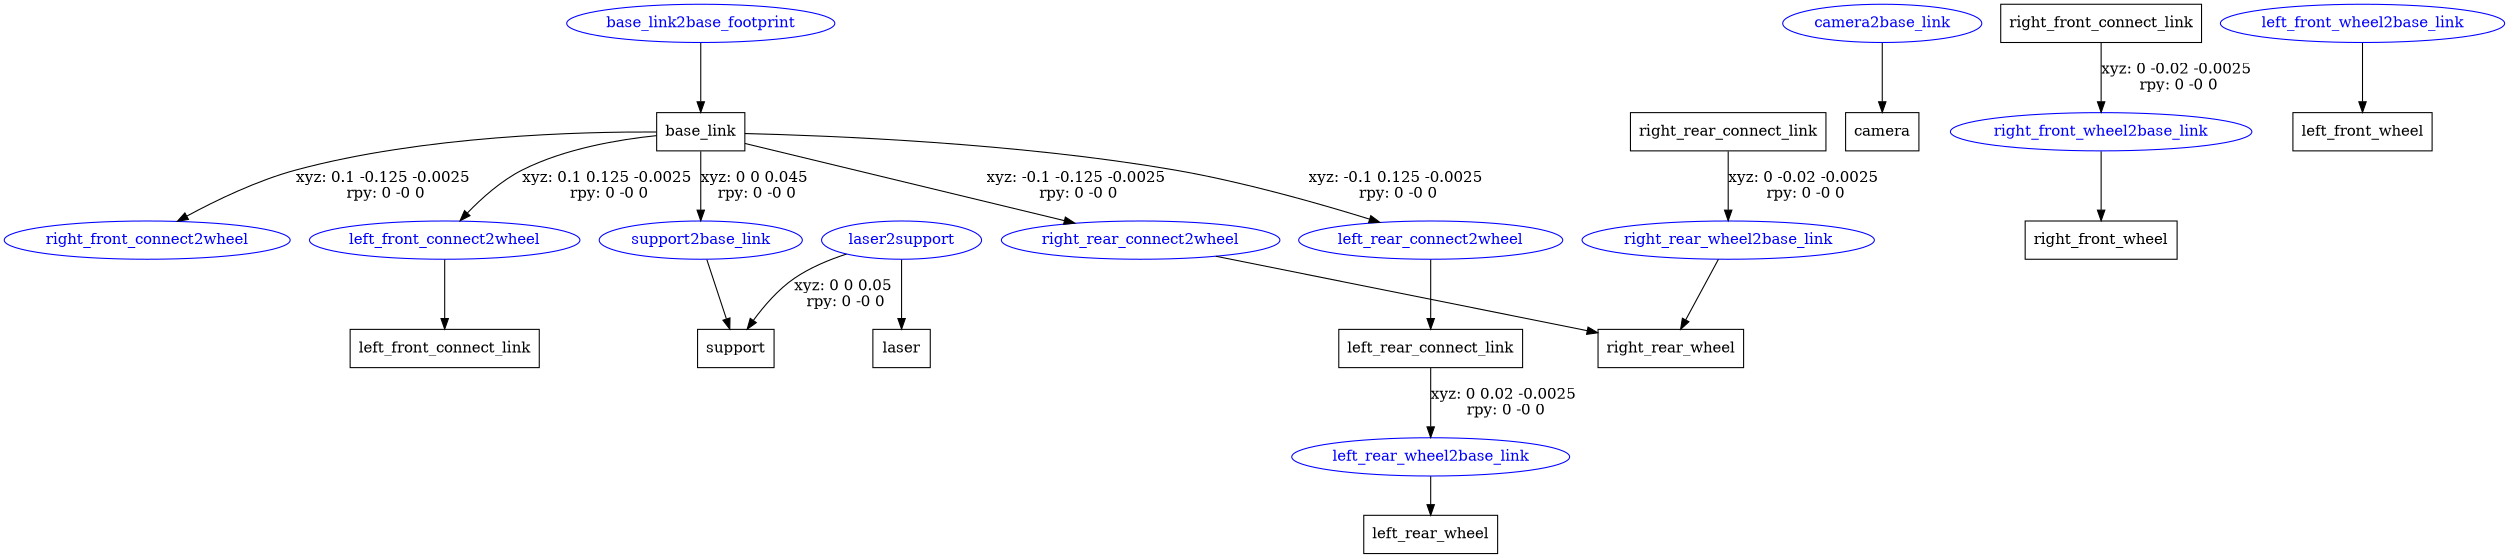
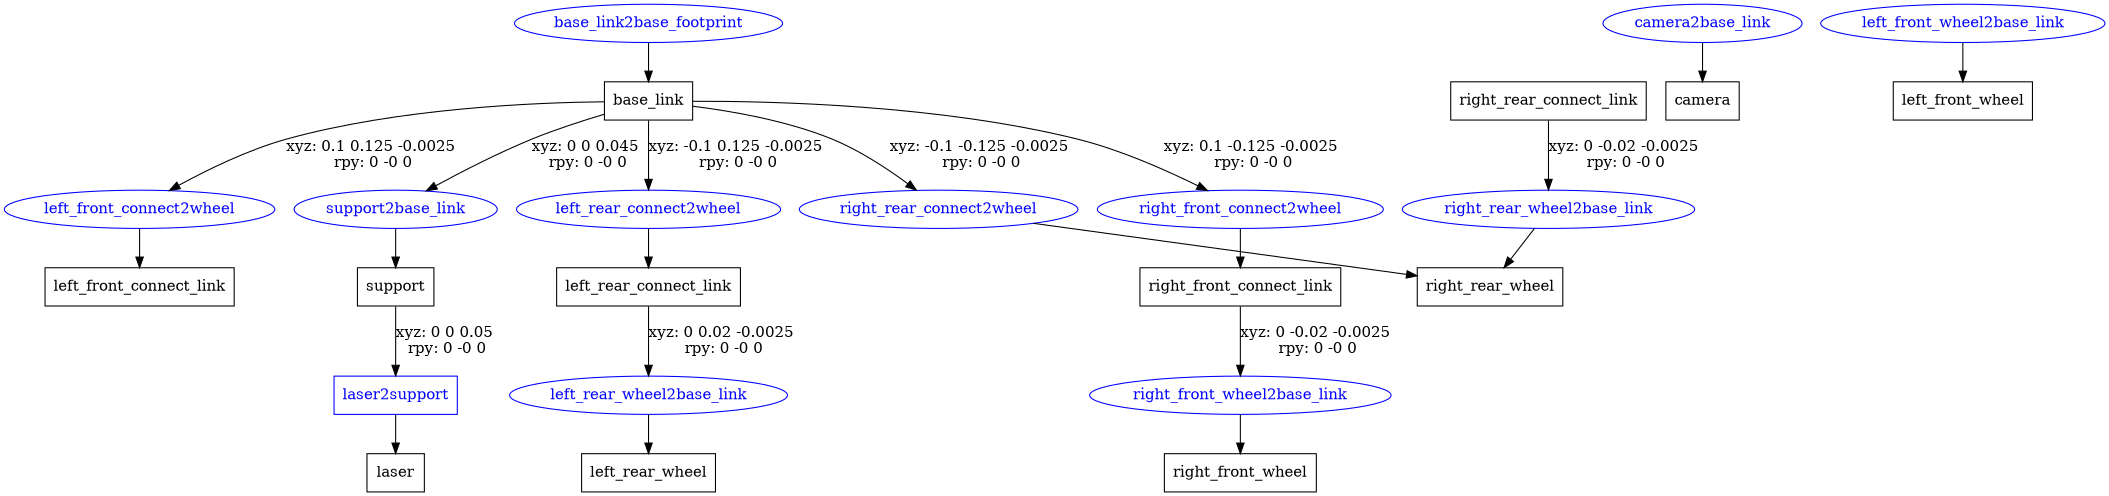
  digraph {
    node [shape=ellipse]
    base_link2base_footprint [color=blue fontcolor=blue]
    n2 [label=base_link shape=box]
    left_front_connect2wheel [color=blue fontcolor=blue]
    left_rear_connect2wheel [color=blue fontcolor=blue]
    right_front_connect2wheel [color=blue fontcolor=blue]
    right_rear_connect2wheel [color=blue fontcolor=blue]
    support2base_link [color=blue fontcolor=blue]
    camera2base_link [color=blue fontcolor=blue]
    n9 [label=camera shape=box]
    n10 [label=left_front_connect_link shape=box]
    n11 [label=left_rear_connect_link shape=box]
    n12 [label=right_front_connect_link shape=box]
    n13 [label=right_rear_wheel shape=box]
    n14 [label=support shape=box]
    left_front_wheel2base_link [color=blue fontcolor=blue]
    n16 [label=left_front_wheel shape=box]
    left_rear_wheel2base_link [color=blue fontcolor=blue]
    n18 [label=left_rear_wheel shape=box]
    right_front_wheel2base_link [color=blue fontcolor=blue]
    n20 [label=right_front_wheel shape=box]
    n21 [label=right_rear_connect_link shape=box]
    right_rear_wheel2base_link [color=blue fontcolor=blue]
-   laser2support [color=blue fontcolor=blue]
+   laser2support [color=blue fontcolor=blue shape=box]
    n24 [label=laser shape=box]
    base_link2base_footprint -> n2
    n2 -> left_front_connect2wheel [label="xyz: 0.1 0.125 -0.0025 \nrpy: 0 -0 0"]
    n2 -> left_rear_connect2wheel [label="xyz: -0.1 0.125 -0.0025 \nrpy: 0 -0 0"]
    n2 -> right_front_connect2wheel [label="xyz: 0.1 -0.125 -0.0025 \nrpy: 0 -0 0"]
    n2 -> right_rear_connect2wheel [label="xyz: -0.1 -0.125 -0.0025 \nrpy: 0 -0 0"]
    n2 -> support2base_link [label="xyz: 0 0 0.045 \nrpy: 0 -0 0"]
    left_front_connect2wheel -> n10
    left_rear_connect2wheel -> n11
+   right_front_connect2wheel -> n12
    right_rear_connect2wheel -> n13
    support2base_link -> n14
    camera2base_link -> n9
    n11 -> left_rear_wheel2base_link [label="xyz: 0 0.02 -0.0025 \nrpy: 0 -0 0"]
    n12 -> right_front_wheel2base_link [label="xyz: 0 -0.02 -0.0025 \nrpy: 0 -0 0"]
-   laser2support -> n14 [label="xyz: 0 0 0.05 \nrpy: 0 -0 0"]
+   n14 -> laser2support [label="xyz: 0 0 0.05 \nrpy: 0 -0 0"]
    left_front_wheel2base_link -> n16
    left_rear_wheel2base_link -> n18
    right_front_wheel2base_link -> n20
    n21 -> right_rear_wheel2base_link [label="xyz: 0 -0.02 -0.0025 \nrpy: 0 -0 0"]
    right_rear_wheel2base_link -> n13
    laser2support -> n24
  }
